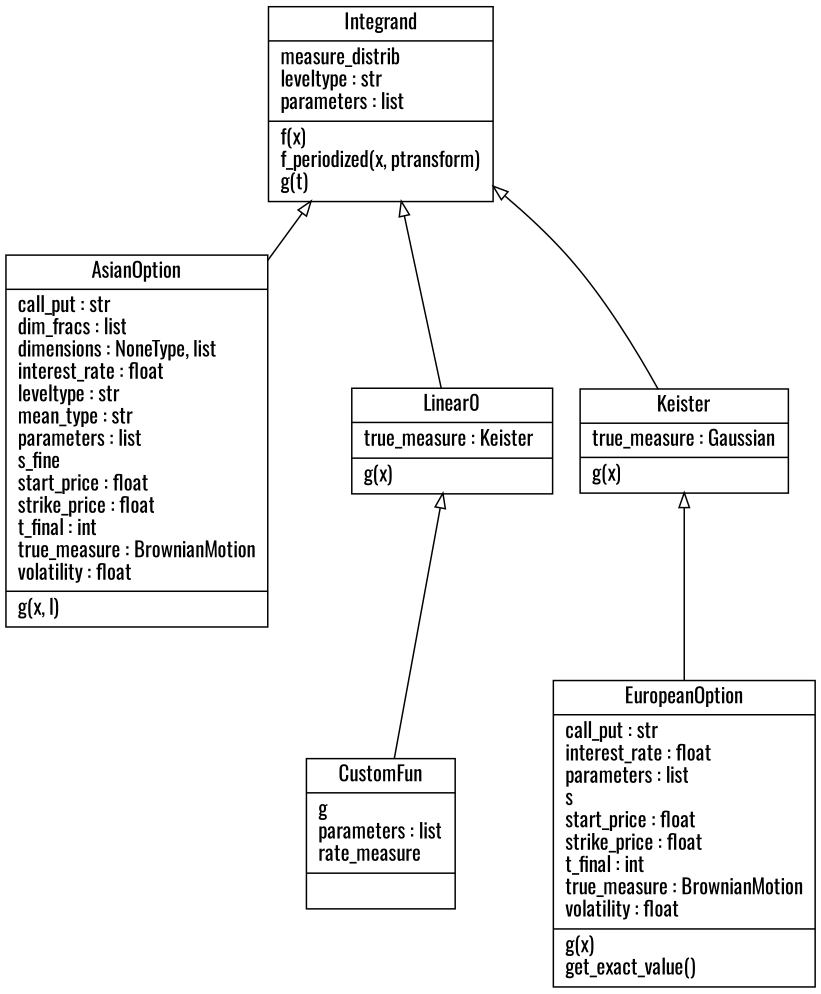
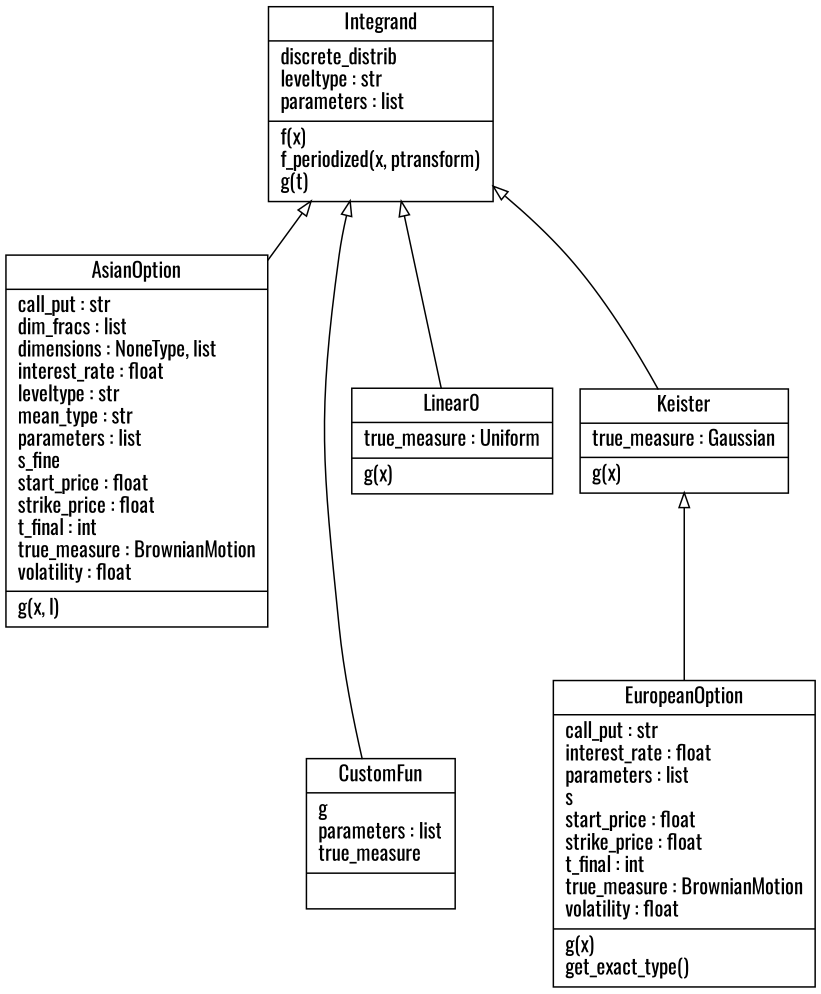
  digraph {
    fontname=Oswald
    rankdir=BT
    node [fontname=Oswald shape=record]
    edge [arrowhead=empty arrowtail=none fontname=Oswald]
    n1 [label="{AsianOption|call_put : str\ldim_fracs : list\ldimensions : NoneType, list\linterest_rate : float\lleveltype : str\lmean_type : str\lparameters : list\ls_fine\lstart_price : float\lstrike_price : float\lt_final : int\ltrue_measure : BrownianMotion\lvolatility : float\l|g(x, l)\l}"]
-   n2 [label="{Integrand|measure_distrib\lleveltype : str\lparameters : list\l|f(x)\lf_periodized(x, ptransform)\lg(t)\l}"]
-   n3 [label="{CustomFun|g\lparameters : list\lrate_measure\l|}"]
-   n4 [label="{EuropeanOption|call_put : str\linterest_rate : float\lparameters : list\ls\lstart_price : float\lstrike_price : float\lt_final : int\ltrue_measure : BrownianMotion\lvolatility : float\l|g(x)\lget_exact_value()\l}"]
+   n2 [label="{Integrand|discrete_distrib\lleveltype : str\lparameters : list\l|f(x)\lf_periodized(x, ptransform)\lg(t)\l}"]
+   n3 [label="{CustomFun|g\lparameters : list\ltrue_measure\l|}"]
+   n4 [label="{EuropeanOption|call_put : str\linterest_rate : float\lparameters : list\ls\lstart_price : float\lstrike_price : float\lt_final : int\ltrue_measure : BrownianMotion\lvolatility : float\l|g(x)\lget_exact_type()\l}"]
    n5 [label="{Keister|true_measure : Gaussian\l|g(x)\l}"]
-   n6 [label="{Linear0|true_measure : Keister\l|g(x)\l}"]
+   n6 [label="{Linear0|true_measure : Uniform\l|g(x)\l}"]
    n1 -> n2
-   n3 -> n6
+   n3 -> n2
    n4 -> n5
    n5 -> n2
    n6 -> n2
  }
